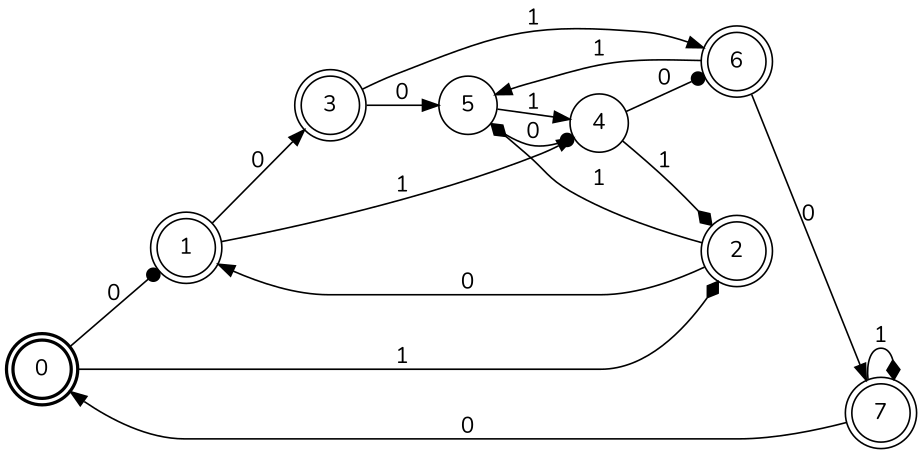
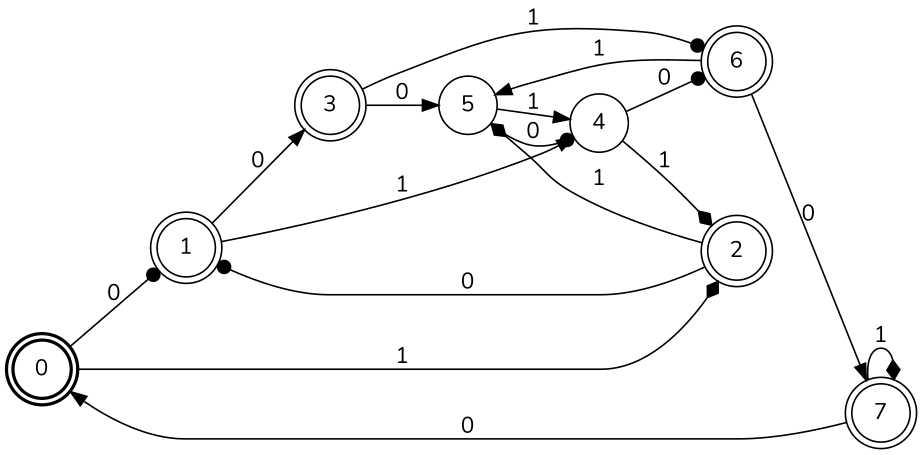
  digraph {
    fontname=Nunito
    rankdir=LR
    node [fontname=Nunito peripheries=2 shape=circle]
    edge [arrowhead=normal fontname=Nunito]
    0 [style=bold]
    1
    2
    3
    4 [peripheries=""]
    5 [peripheries=""]
    6
    7
    0 -> 1 [arrowhead=dot label=0]
    0 -> 2 [arrowhead=diamond label=1]
    1 -> 3 [label=0]
    1 -> 4 [label=1]
-   2 -> 1 [label=0]
+   2 -> 1 [arrowhead=dot label=0]
    2 -> 5 [arrowhead=diamond label=1]
    3 -> 5 [label=0]
-   3 -> 6 [label=1]
+   3 -> 6 [arrowhead=dot label=1]
    4 -> 2 [arrowhead=diamond label=1]
    4 -> 6 [arrowhead=dot label=0]
    5 -> 4 [arrowhead=dot label=0]
    5 -> 4 [label=1]
    6 -> 5 [label=1]
    6 -> 7 [label=0]
    7 -> 0 [label=0]
    7 -> 7 [arrowhead=diamond label=1]
  }
